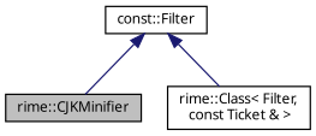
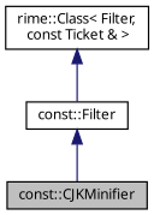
  digraph {
    fontname="Noto Sans"
    node [color=black fillcolor=white fontname="Noto Sans" fontsize=10 shape=record style=filled]
    edge [color=midnightblue dir=back fontname="Noto Sans" fontsize=10 labelfontname=Helvetica labelfontsize=10 style=solid]
-   n1 [fillcolor=grey75 fontcolor=black height=0.2 label="rime::CJKMinifier" width=0.4]
+   n1 [fillcolor=grey75 fontcolor=black height=0.2 label="const::CJKMinifier" width=0.4]
    n2 [height=0.2 label="const::Filter" width=0.4]
    n3 [height=0.2 label="rime::Class\< Filter,\l const Ticket & \>" width=0.4]
    n2 -> n1
-   n2 -> n3
+   n3 -> n2
  }
